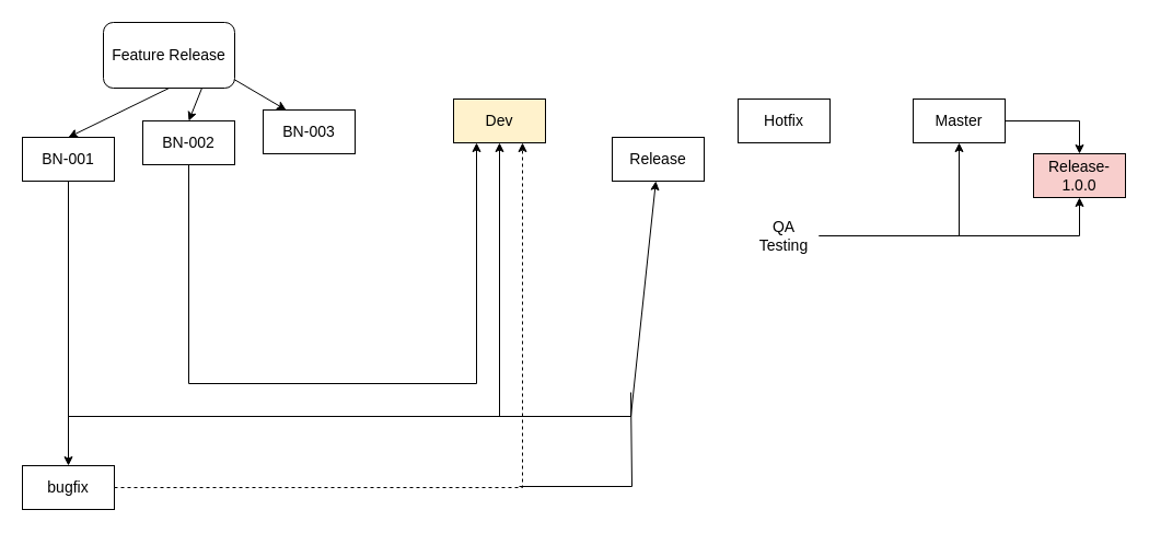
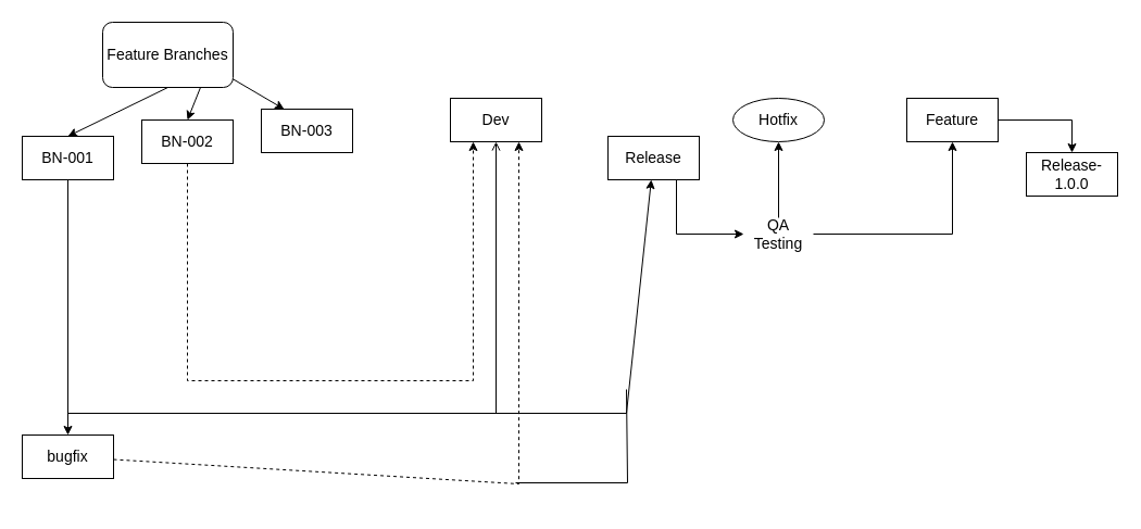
  <mxCell id="0" />
  <mxCell id="1" parent="0" />
- <mxCell id="2" value="&lt;span style=&quot;font-size: 14px;&quot;&gt;Dev&lt;/span&gt;" style="rounded=0;whiteSpace=wrap;html=1;fillColor=#fff2cc;" vertex="1" parent="1"><mxGeometry x="414" y="90" width="84" height="40" as="geometry" /></mxCell>
+ <mxCell id="2" value="&lt;span style=&quot;font-size: 14px;&quot;&gt;Dev&lt;/span&gt;" style="rounded=0;whiteSpace=wrap;html=1;" vertex="1" parent="1"><mxGeometry x="414" y="90" width="84" height="40" as="geometry" /></mxCell>
+ <mxCell id="3" style="edgeStyle=orthogonalEdgeStyle;rounded=0;orthogonalLoop=1;jettySize=auto;html=1;exitX=0.75;exitY=1;exitDx=0;exitDy=0;entryX=0;entryY=0.5;entryDx=0;entryDy=0;fontSize=14;" edge="1" parent="1" source="5" target="13"><mxGeometry relative="1" as="geometry" /></mxCell>
  <mxCell id="4" style="edgeStyle=none;rounded=0;orthogonalLoop=1;jettySize=auto;html=1;fontSize=14;" edge="1" parent="1" target="5"><mxGeometry relative="1" as="geometry"><mxPoint x="450" y="380" as="sourcePoint" /><Array as="points"><mxPoint x="576" y="380" /></Array></mxGeometry></mxCell>
  <mxCell id="5" value="&lt;font style=&quot;font-size: 14px;&quot;&gt;Release&lt;/font&gt;" style="rounded=0;whiteSpace=wrap;html=1;" vertex="1" parent="1"><mxGeometry x="559" y="125" width="84" height="40" as="geometry" /></mxCell>
  <mxCell id="6" style="edgeStyle=orthogonalEdgeStyle;rounded=0;orthogonalLoop=1;jettySize=auto;html=1;exitX=1;exitY=0.5;exitDx=0;exitDy=0;entryX=0.5;entryY=0;entryDx=0;entryDy=0;fontSize=14;" edge="1" parent="1" source="7" target="18"><mxGeometry relative="1" as="geometry" /></mxCell>
- <mxCell id="7" value="&lt;font style=&quot;font-size: 14px;&quot;&gt;Master&lt;/font&gt;" style="rounded=0;whiteSpace=wrap;html=1;" vertex="1" parent="1"><mxGeometry x="834" y="90" width="84" height="40" as="geometry" /></mxCell>
- <mxCell id="8" style="edgeStyle=none;rounded=0;orthogonalLoop=1;jettySize=auto;html=1;exitX=0.5;exitY=1;exitDx=0;exitDy=0;entryX=0.5;entryY=1;entryDx=0;entryDy=0;fontSize=14;" edge="1" parent="1" source="9" target="2"><mxGeometry relative="1" as="geometry"><Array as="points"><mxPoint x="62" y="380" /><mxPoint x="456" y="380" /></Array></mxGeometry></mxCell>
+ <mxCell id="7" value="&lt;font style=&quot;font-size: 14px;&quot;&gt;Feature&lt;/font&gt;" style="rounded=0;whiteSpace=wrap;html=1;" vertex="1" parent="1"><mxGeometry x="834" y="90" width="84" height="40" as="geometry" /></mxCell>
+ <mxCell id="8" style="edgeStyle=none;rounded=0;orthogonalLoop=1;jettySize=auto;html=1;exitX=0.5;exitY=1;exitDx=0;exitDy=0;entryX=0.5;entryY=1;entryDx=0;entryDy=0;fontSize=14;endArrow=open;" edge="1" parent="1" source="9" target="2"><mxGeometry relative="1" as="geometry"><Array as="points"><mxPoint x="62" y="380" /><mxPoint x="456" y="380" /></Array></mxGeometry></mxCell>
  <mxCell id="9" value="&lt;font style=&quot;font-size: 14px;&quot;&gt;BN-001&lt;/font&gt;" style="rounded=0;whiteSpace=wrap;html=1;" vertex="1" parent="1"><mxGeometry x="20" y="125" width="84" height="40" as="geometry" /></mxCell>
  <mxCell id="10" value="&lt;span style=&quot;font-size: 14px;&quot;&gt;BN-003&lt;/span&gt;&lt;span style=&quot;color: rgba(0, 0, 0, 0); font-family: monospace; font-size: 0px; text-align: start;&quot;&gt;%3CmxGraphModel%3E%3Croot%3E%3CmxCell%20id%3D%220%22%2F%3E%3CmxCell%20id%3D%221%22%20parent%3D%220%22%2F%3E%3CmxCell%20id%3D%222%22%20value%3D%22%26lt%3Bspan%20style%3D%26quot%3Bfont-size%3A%2014px%3B%26quot%3B%26gt%3BBN-002%26lt%3B%2Fspan%26gt%3B%22%20style%3D%22rounded%3D0%3BwhiteSpace%3Dwrap%3Bhtml%3D1%3B%22%20vertex%3D%221%22%20parent%3D%221%22%3E%3CmxGeometry%20x%3D%2260%22%20y%3D%22220%22%20width%3D%2280%22%20height%3D%2240%22%20as%3D%22geometry%22%2F%3E%3C%2FmxCell%3E%3C%2Froot%3E%3C%2FmxGraphModel%3E&lt;/span&gt;" style="rounded=0;whiteSpace=wrap;html=1;" vertex="1" parent="1"><mxGeometry x="240" y="100" width="84" height="40" as="geometry" /></mxCell>
  <mxCell id="11" style="edgeStyle=orthogonalEdgeStyle;rounded=0;orthogonalLoop=1;jettySize=auto;html=1;entryX=0.5;entryY=1;entryDx=0;entryDy=0;fontSize=14;" edge="1" parent="1" source="13" target="7"><mxGeometry relative="1" as="geometry" /></mxCell>
- <mxCell id="12" style="edgeStyle=orthogonalEdgeStyle;rounded=0;orthogonalLoop=1;jettySize=auto;html=1;fontSize=14;" edge="1" parent="1" source="13" target="18"><mxGeometry relative="1" as="geometry" /></mxCell>
+ <mxCell id="12" style="edgeStyle=orthogonalEdgeStyle;rounded=0;orthogonalLoop=1;jettySize=auto;html=1;entryX=0.5;entryY=1;entryDx=0;entryDy=0;fontSize=14;" edge="1" parent="1" source="13" target="17"><mxGeometry relative="1" as="geometry" /></mxCell>
  <mxCell id="13" value="QA&lt;br&gt;Testing" style="text;html=1;strokeColor=none;fillColor=none;align=center;verticalAlign=middle;whiteSpace=wrap;rounded=0;fontSize=14;" vertex="1" parent="1"><mxGeometry x="684" y="200" width="64" height="30" as="geometry" /></mxCell>
  <mxCell id="14" style="edgeStyle=none;rounded=0;orthogonalLoop=1;jettySize=auto;html=1;entryX=0.75;entryY=1;entryDx=0;entryDy=0;fontSize=14;dashed=1;" edge="1" parent="1" source="16" target="2"><mxGeometry relative="1" as="geometry"><Array as="points"><mxPoint x="477" y="445" /></Array></mxGeometry></mxCell>
  <mxCell id="15" style="edgeStyle=none;rounded=0;orthogonalLoop=1;jettySize=auto;html=1;fontSize=14;" edge="1" parent="1" target="16"><mxGeometry relative="1" as="geometry"><mxPoint x="62" y="340" as="sourcePoint" /></mxGeometry></mxCell>
- <mxCell id="16" value="&lt;font style=&quot;font-size: 14px;&quot;&gt;bugfix&lt;/font&gt;" style="rounded=0;whiteSpace=wrap;html=1;" vertex="1" parent="1"><mxGeometry x="20" y="425" width="84" height="40" as="geometry" /></mxCell>
- <mxCell id="17" value="&lt;span style=&quot;font-size: 14px;&quot;&gt;Hotfix&lt;/span&gt;" style="rounded=0;whiteSpace=wrap;html=1;" vertex="1" parent="1"><mxGeometry x="674" y="90" width="84" height="40" as="geometry" /></mxCell>
- <mxCell id="18" value="&lt;span style=&quot;font-size: 14px;&quot;&gt;Release-1.0.0&lt;/span&gt;" style="rounded=0;whiteSpace=wrap;html=1;fillColor=#f8cecc;" vertex="1" parent="1"><mxGeometry x="944" y="140" width="84" height="40" as="geometry" /></mxCell>
- <mxCell id="19" style="edgeStyle=none;rounded=0;orthogonalLoop=1;jettySize=auto;html=1;entryX=0.25;entryY=1;entryDx=0;entryDy=0;fontSize=14;" edge="1" parent="1" source="20" target="2"><mxGeometry relative="1" as="geometry"><Array as="points"><mxPoint x="172" y="350" /><mxPoint x="435" y="350" /></Array></mxGeometry></mxCell>
+ <mxCell id="16" value="&lt;font style=&quot;font-size: 14px;&quot;&gt;bugfix&lt;/font&gt;" style="rounded=0;whiteSpace=wrap;html=1;" vertex="1" parent="1"><mxGeometry x="20" y="400" width="84" height="40" as="geometry" /></mxCell>
+ <mxCell id="17" value="&lt;span style=&quot;font-size: 14px;&quot;&gt;Hotfix&lt;/span&gt;" style="ellipse;whiteSpace=wrap;html=1;" vertex="1" parent="1"><mxGeometry x="674" y="90" width="84" height="40" as="geometry" /></mxCell>
+ <mxCell id="18" value="&lt;span style=&quot;font-size: 14px;&quot;&gt;Release-1.0.0&lt;/span&gt;" style="rounded=0;whiteSpace=wrap;html=1;" vertex="1" parent="1"><mxGeometry x="944" y="140" width="84" height="40" as="geometry" /></mxCell>
+ <mxCell id="19" style="edgeStyle=none;rounded=0;orthogonalLoop=1;jettySize=auto;html=1;entryX=0.25;entryY=1;entryDx=0;entryDy=0;fontSize=14;dashed=1;" edge="1" parent="1" source="20" target="2"><mxGeometry relative="1" as="geometry"><Array as="points"><mxPoint x="172" y="350" /><mxPoint x="435" y="350" /></Array></mxGeometry></mxCell>
  <mxCell id="20" value="&lt;span style=&quot;font-size: 14px;&quot;&gt;BN-002&lt;/span&gt;" style="rounded=0;whiteSpace=wrap;html=1;" vertex="1" parent="1"><mxGeometry x="130" y="110" width="84" height="40" as="geometry" /></mxCell>
  <mxCell id="21" value="" style="endArrow=none;html=1;rounded=0;fontSize=14;" edge="1" parent="1"><mxGeometry width="50" height="50" relative="1" as="geometry"><mxPoint x="474" y="444" as="sourcePoint" /><mxPoint x="576" y="358" as="targetPoint" /><Array as="points"><mxPoint x="577" y="444" /></Array></mxGeometry></mxCell>
  <mxCell id="22" style="edgeStyle=none;rounded=0;orthogonalLoop=1;jettySize=auto;html=1;exitX=0.5;exitY=1;exitDx=0;exitDy=0;entryX=0.5;entryY=0;entryDx=0;entryDy=0;fontSize=14;" edge="1" parent="1" source="25" target="9"><mxGeometry relative="1" as="geometry" /></mxCell>
  <mxCell id="23" style="edgeStyle=none;rounded=0;orthogonalLoop=1;jettySize=auto;html=1;exitX=0.75;exitY=1;exitDx=0;exitDy=0;entryX=0.5;entryY=0;entryDx=0;entryDy=0;fontSize=14;" edge="1" parent="1" source="25" target="20"><mxGeometry relative="1" as="geometry" /></mxCell>
  <mxCell id="24" style="edgeStyle=none;rounded=0;orthogonalLoop=1;jettySize=auto;html=1;entryX=0.25;entryY=0;entryDx=0;entryDy=0;fontSize=14;" edge="1" parent="1" target="10"><mxGeometry relative="1" as="geometry"><mxPoint x="210" y="70" as="sourcePoint" /></mxGeometry></mxCell>
- <mxCell id="25" value="Feature Release" style="rounded=1;whiteSpace=wrap;html=1;fontSize=14;" vertex="1" parent="1"><mxGeometry x="94" y="20" width="120" height="60" as="geometry" /></mxCell>
+ <mxCell id="25" value="Feature Branches" style="rounded=1;whiteSpace=wrap;html=1;fontSize=14;" vertex="1" parent="1"><mxGeometry x="94" y="20" width="120" height="60" as="geometry" /></mxCell>
